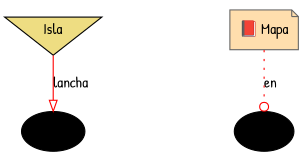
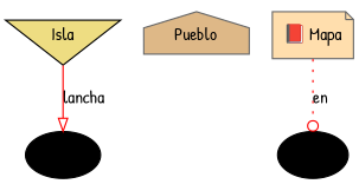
  digraph {
    fontname="Patrick Hand"
    splines=true
    node [fontname="Patrick Hand" style=filled color=black]
    edge [color=red fontname="Patrick Hand"]
    n1 [fillcolor=lightgoldenrod label=Isla shape=invtriangle]
    Playa
+   n3 [fillcolor=burlywood label=Pueblo shape=house color=gray40]
    n4 [fillcolor=navajowhite label="📕 Mapa" shape=note color=gray40]
    on
    n1 -> Playa [label=lancha style=solid arrowhead=onormal]
    n4 -> on [arrowhead=odot label=en style=dotted]
  }
